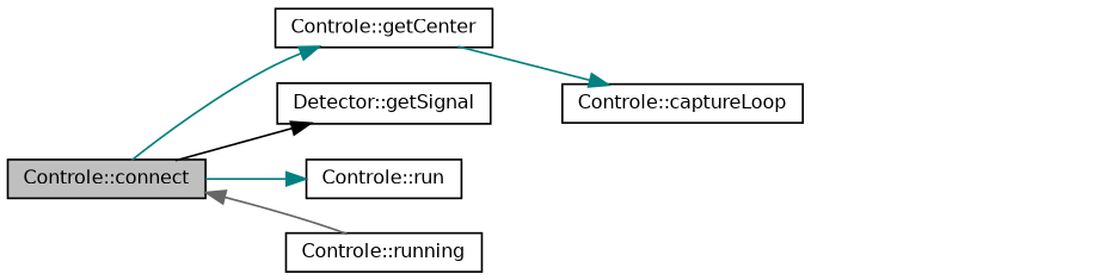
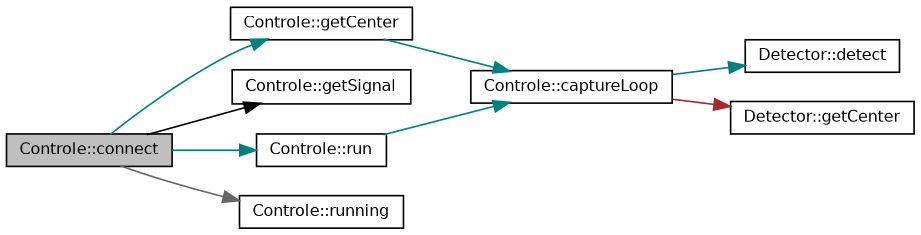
  digraph {
    rankdir=LR
    node [color=black fillcolor=white fontname=Helvetica fontsize=10 shape=record style=filled]
    edge [color=teal fontname=Helvetica fontsize=10 labelfontname=Helvetica labelfontsize=10 style=solid]
    n1 [fillcolor=grey75 fontcolor=black height=0.2 label="Controle::connect" width=0.4]
    n2 [height=0.2 label="Controle::getCenter" width=0.4]
-   n3 [height=0.2 label="Detector::getSignal" width=0.4]
+   n3 [height=0.2 label="Controle::getSignal" width=0.4]
    n4 [height=0.2 label="Controle::run" width=0.4]
    n5 [height=0.2 label="Controle::running" width=0.4]
    n6 [height=0.2 label="Controle::captureLoop" width=0.4]
+   n7 [height=0.2 label="Detector::detect" width=0.4]
+   n8 [height=0.2 label="Detector::getCenter" width=0.4]
    n1 -> n2
    n1 -> n3 [color=black]
    n1 -> n4
-   n5 -> n1 [color=gray40]
+   n1 -> n5 [color=gray40]
    n2 -> n6
+   n4 -> n6
+   n6 -> n7
+   n6 -> n8 [color=brown]
  }
